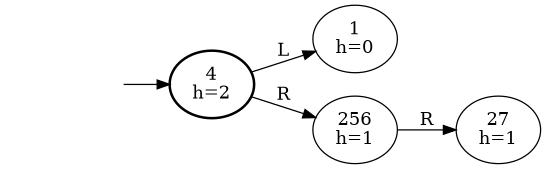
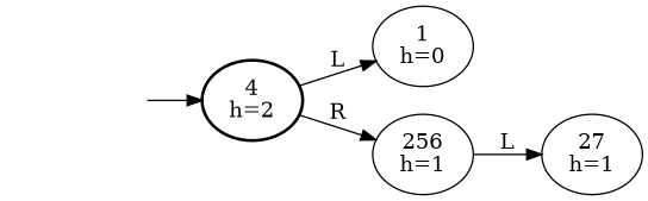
  digraph {
    rankdir=LR
    Dummy [style=invis]
    n2 [label="4\nh=2" penwidth=2]
    n3 [label="1\nh=0"]
    n4 [label="256\nh=1"]
    n5 [label="27\nh=1"]
    Dummy -> n2
    n2 -> n3 [label=L]
    n2 -> n4 [label=R]
-   n4 -> n5 [label=R]
+   n4 -> n5 [label=L]
  }
